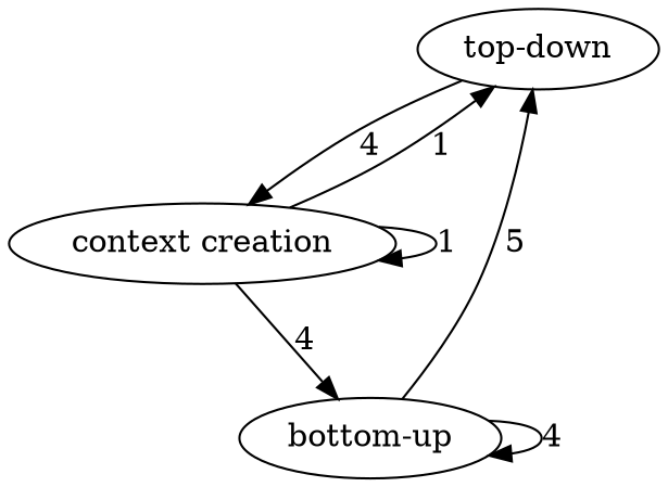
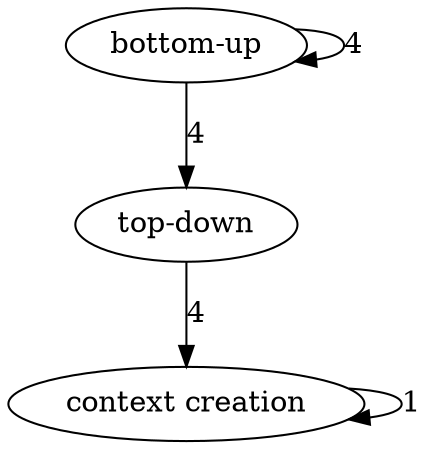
  digraph {
    edge [weight=4]
    "top-down"
    "context creation"
    "bottom-up"
    "top-down" -> "context creation" [label=4 weight=2]
-   "context creation" -> "top-down" [label=1 weight=1]
    "context creation" -> "context creation" [label=1 weight=1]
-   "context creation" -> "bottom-up" [label=4]
-   "bottom-up" -> "top-down" [label=5]
+   "bottom-up" -> "top-down" [label=4]
    "bottom-up" -> "bottom-up" [label=4]
  }
